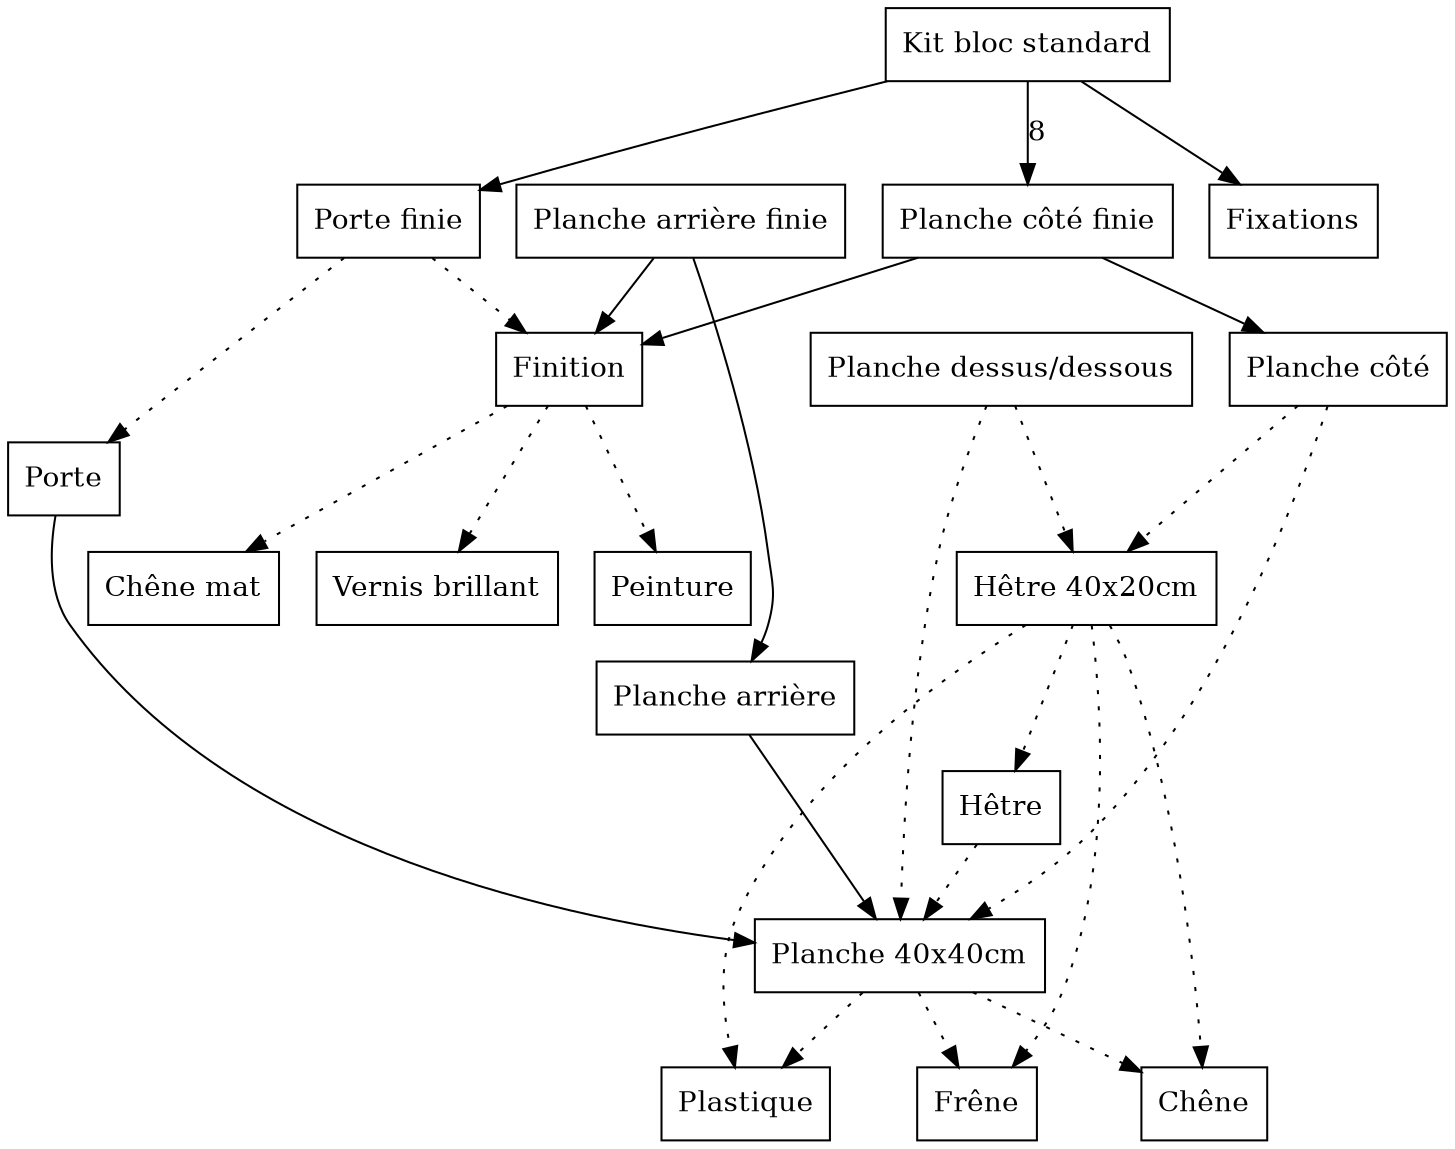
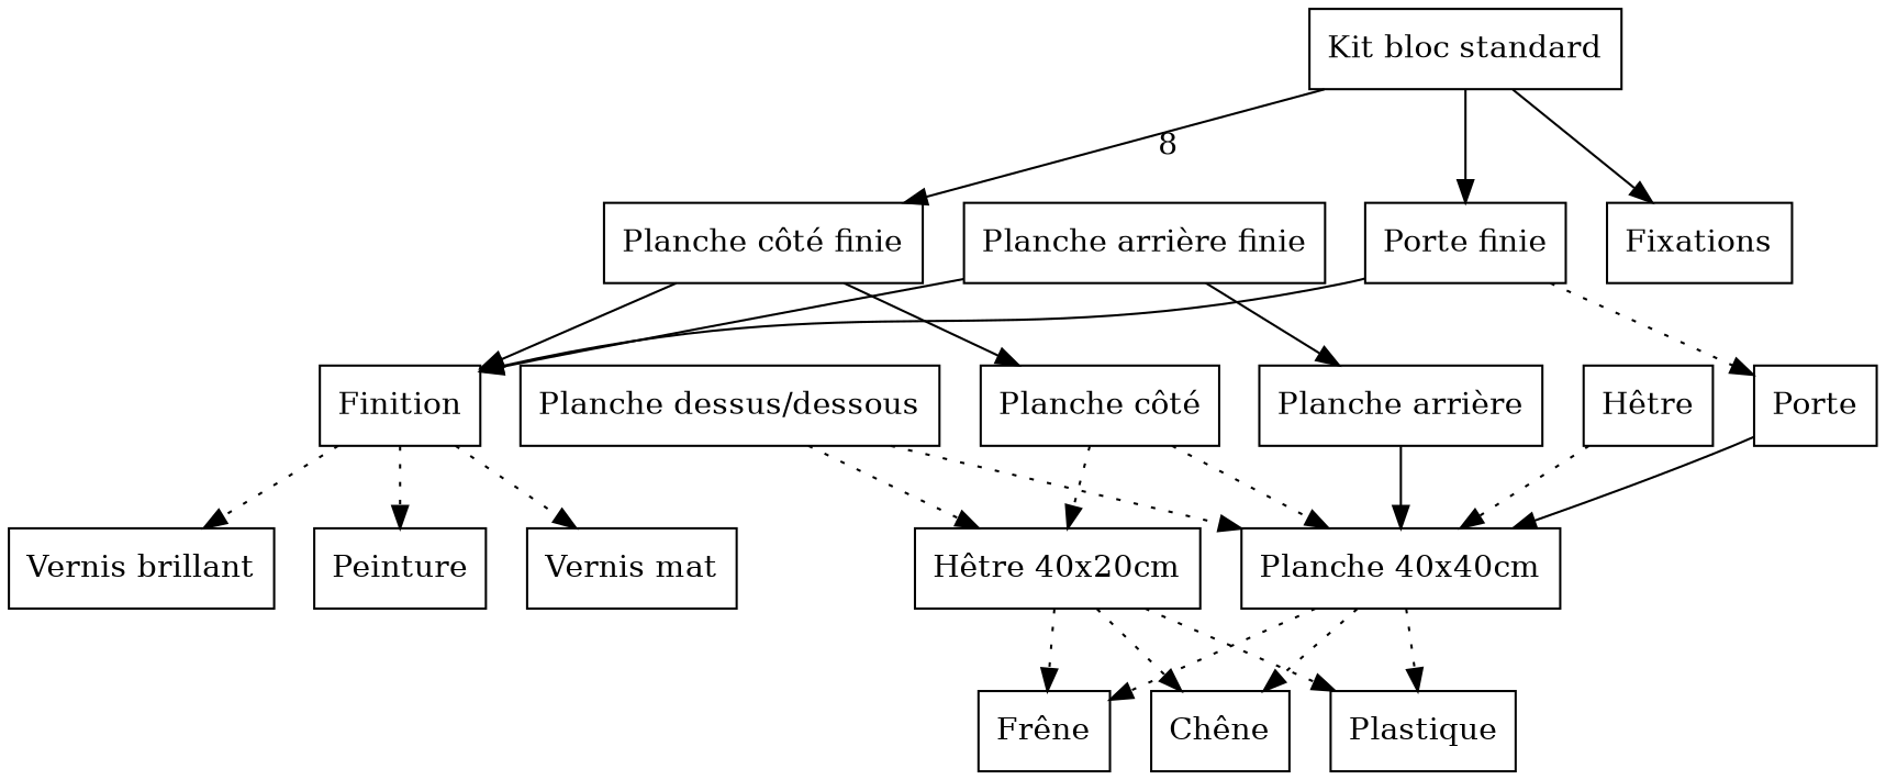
  digraph {
    fontname="DejaVu Serif"
    node [fontname="DejaVu Serif" shape=box]
    edge [fontname="DejaVu Serif" style=dotted]
    n1 [label="Kit bloc standard"]
    n2 [label="Planche côté finie"]
    n3 [label="Porte finie"]
    n4 [label=Fixations]
    n5 [label=Finition]
    n6 [label="Planche côté"]
    n7 [label="Planche arrière finie"]
    n8 [label="Planche arrière"]
    n9 [label=Porte]
-   n10 [label="Chêne mat"]
+   n10 [label="Vernis mat"]
    n11 [label="Vernis brillant"]
    n12 [label=Peinture]
    n13 [label="Planche 40x40cm"]
    n14 [label="Hêtre 40x20cm"]
    n15 [label=Plastique]
    n16 [label="Frêne"]
    n17 [label="Chêne"]
    n18 [label="Hêtre"]
    n19 [label="Planche dessus/dessous"]
    n1 -> n2 [label=8 style=""]
    n1 -> n3 [style=""]
    n1 -> n4 [style=""]
    n2 -> n5 [style=""]
    n2 -> n6 [style=""]
-   n3 -> n5
+   n3 -> n5 [style=""]
    n3 -> n9
    n5 -> n10
    n5 -> n11
    n5 -> n12
    n6 -> n13
    n6 -> n14
    n7 -> n5 [style=""]
    n7 -> n8 [style=""]
    n8 -> n13 [style=""]
    n9 -> n13 [style=""]
    n13 -> n15
    n13 -> n16
    n13 -> n17
    n14 -> n15
    n14 -> n16
    n14 -> n17
-   n14 -> n18
    n18 -> n13
    n19 -> n13
    n19 -> n14
  }
